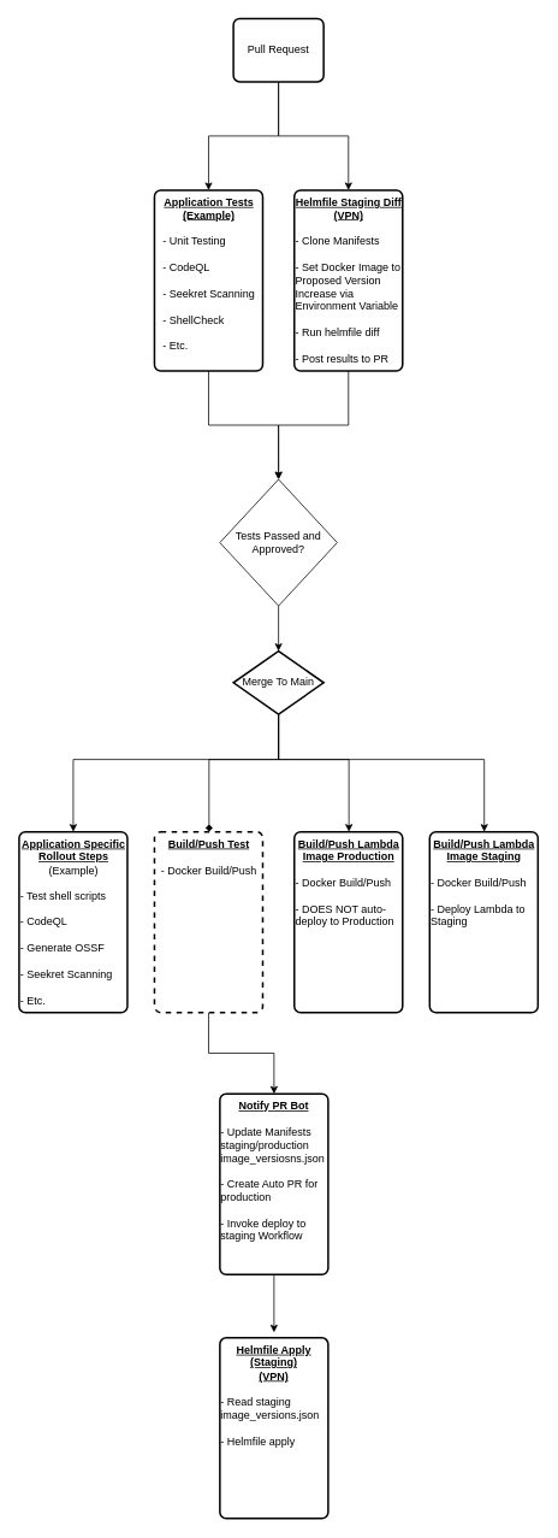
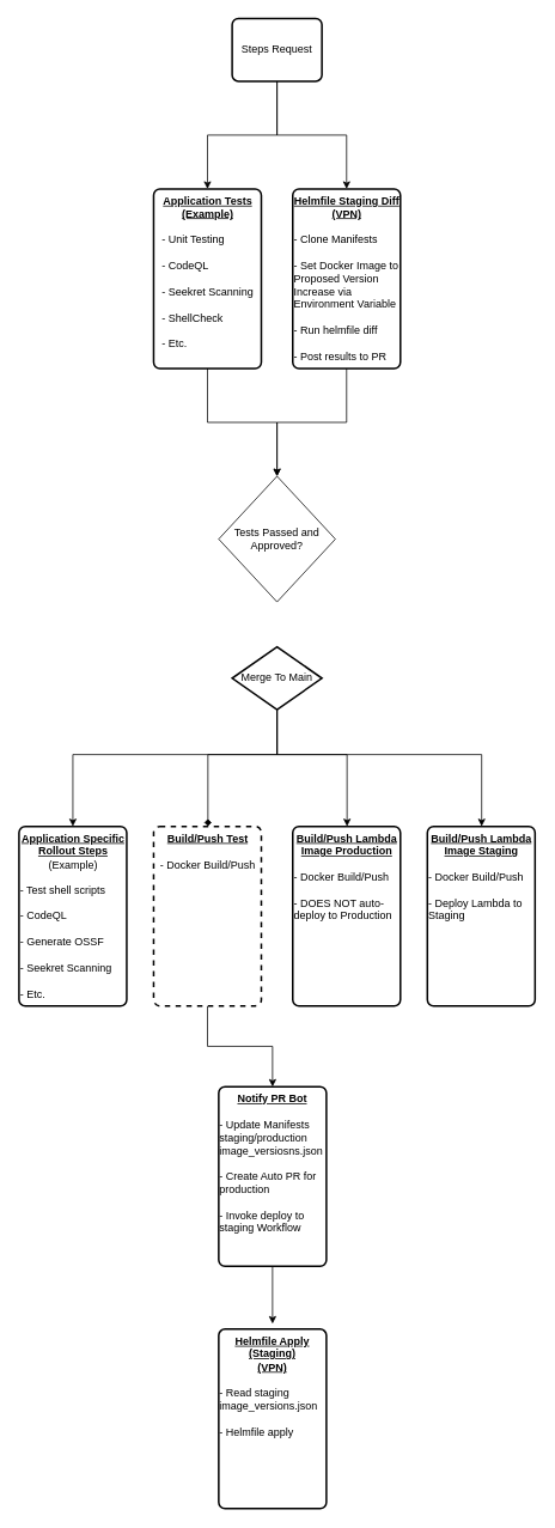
  <mxCell id="0" />
  <mxCell id="1" parent="0" />
  <mxCell id="2" style="edgeStyle=orthogonalEdgeStyle;rounded=0;orthogonalLoop=1;jettySize=auto;html=1;entryX=0.5;entryY=0;entryDx=0;entryDy=0;" edge="1" parent="1" source="4" target="6"><mxGeometry relative="1" as="geometry" /></mxCell>
  <mxCell id="3" style="edgeStyle=orthogonalEdgeStyle;rounded=0;orthogonalLoop=1;jettySize=auto;html=1;" edge="1" parent="1" source="4" target="22"><mxGeometry relative="1" as="geometry" /></mxCell>
- <mxCell id="4" value="Pull Request" style="rounded=1;whiteSpace=wrap;html=1;absoluteArcSize=1;arcSize=14;strokeWidth=2;" parent="1" vertex="1"><mxGeometry x="258" y="20" width="100" height="70" as="geometry" /></mxCell>
+ <mxCell id="4" value="Steps Request" style="rounded=1;whiteSpace=wrap;html=1;absoluteArcSize=1;arcSize=14;strokeWidth=2;" parent="1" vertex="1"><mxGeometry x="258" y="20" width="100" height="70" as="geometry" /></mxCell>
  <mxCell id="5" style="edgeStyle=orthogonalEdgeStyle;rounded=0;orthogonalLoop=1;jettySize=auto;html=1;entryX=0.5;entryY=0;entryDx=0;entryDy=0;" edge="1" parent="1" source="6" target="11"><mxGeometry relative="1" as="geometry" /></mxCell>
  <mxCell id="6" value="&lt;div&gt;&lt;b&gt;&lt;u&gt;Application Tests&lt;/u&gt;&lt;/b&gt;&lt;/div&gt;&lt;div&gt;&lt;b&gt;&lt;u&gt;(Example)&lt;/u&gt;&lt;/b&gt;&lt;/div&gt;&lt;div style=&quot;text-align: left;&quot;&gt;&lt;br&gt;&lt;/div&gt;&lt;div style=&quot;text-align: left;&quot;&gt;- Unit Testing&lt;/div&gt;&lt;div style=&quot;text-align: left;&quot;&gt;&lt;br&gt;&lt;/div&gt;&lt;div style=&quot;text-align: left;&quot;&gt;- CodeQL&lt;/div&gt;&lt;div style=&quot;text-align: left;&quot;&gt;&lt;br&gt;&lt;/div&gt;&lt;div style=&quot;text-align: left;&quot;&gt;- Seekret Scanning&lt;/div&gt;&lt;div style=&quot;text-align: left;&quot;&gt;&lt;br&gt;&lt;/div&gt;&lt;div style=&quot;text-align: left;&quot;&gt;- ShellCheck&lt;/div&gt;&lt;div style=&quot;text-align: left;&quot;&gt;&lt;br&gt;&lt;/div&gt;&lt;div style=&quot;text-align: left;&quot;&gt;- Etc.&lt;/div&gt;" style="rounded=1;whiteSpace=wrap;html=1;absoluteArcSize=1;arcSize=14;strokeWidth=2;verticalAlign=top;" parent="1" vertex="1"><mxGeometry x="170.5" y="210" width="120" height="200" as="geometry" /></mxCell>
  <mxCell id="7" value="&lt;div&gt;&lt;b&gt;&lt;u&gt;Helmfile Apply (Staging)&lt;/u&gt;&lt;/b&gt;&lt;/div&gt;&lt;div&gt;&lt;b&gt;&lt;u&gt;(VPN)&lt;/u&gt;&lt;/b&gt;&lt;/div&gt;&lt;div&gt;&lt;b&gt;&lt;u&gt;&lt;br&gt;&lt;/u&gt;&lt;/b&gt;&lt;/div&gt;&lt;div style=&quot;text-align: left;&quot;&gt;- Read staging image_versions.json&lt;/div&gt;&lt;div style=&quot;text-align: left;&quot;&gt;&lt;br&gt;&lt;/div&gt;&lt;div style=&quot;text-align: left;&quot;&gt;- Helmfile apply&lt;/div&gt;" style="rounded=1;whiteSpace=wrap;html=1;absoluteArcSize=1;arcSize=14;strokeWidth=2;verticalAlign=top;" parent="1" vertex="1"><mxGeometry x="243" y="1480" width="120" height="200" as="geometry" /></mxCell>
  <mxCell id="8" value="&lt;div&gt;&lt;b&gt;&lt;u&gt;Build/Push Lambd&lt;/u&gt;&lt;/b&gt;&lt;span style=&quot;color: rgba(0, 0, 0, 0); font-family: monospace; font-size: 0px; text-align: start; text-wrap: nowrap; background-color: initial;&quot;&gt;%3CmxGraphModel%3E%3Croot%3E%3CmxCell%20id%3D%220%22%2F%3E%3CmxCell%20id%3D%221%22%20parent%3D%220%22%2F%3E%3CmxCell%20id%3D%222%22%20value%3D%22%26lt%3Bdiv%26gt%3B%26lt%3Bb%26gt%3B%26lt%3Bu%26gt%3BBuild%2FPush%20Test%26lt%3B%2Fu%26gt%3B%26lt%3B%2Fb%26gt%3B%26lt%3B%2Fdiv%26gt%3B%26lt%3Bdiv%20style%3D%26quot%3Btext-align%3A%20left%3B%26quot%3B%26gt%3B%26lt%3Bbr%26gt%3B%26lt%3B%2Fdiv%26gt%3B%26lt%3Bdiv%20style%3D%26quot%3Btext-align%3A%20left%3B%26quot%3B%26gt%3B-%20Docker%20Build%2FPush%26lt%3B%2Fdiv%26gt%3B%26lt%3Bdiv%20style%3D%26quot%3Btext-align%3A%20left%3B%26quot%3B%26gt%3B%26lt%3Bbr%26gt%3B%26lt%3B%2Fdiv%26gt%3B%22%20style%3D%22rounded%3D1%3BwhiteSpace%3Dwrap%3Bhtml%3D1%3BabsoluteArcSize%3D1%3BarcSize%3D14%3BstrokeWidth%3D2%3BverticalAlign%3Dtop%3B%22%20vertex%3D%221%22%20parent%3D%221%22%3E%3CmxGeometry%20x%3D%22580%22%20y%3D%22180%22%20width%3D%22120%22%20height%3D%22200%22%20as%3D%22geometry%22%2F%3E%3C%2FmxCell%3E%3C%2Froot%3E%3C%2FmxGraphModel%3E&lt;/span&gt;&lt;b style=&quot;background-color: initial;&quot;&gt;&lt;u&gt;a Image Production&lt;/u&gt;&lt;/b&gt;&lt;/div&gt;&lt;div&gt;&lt;br&gt;&lt;/div&gt;&lt;div style=&quot;text-align: left;&quot;&gt;- Docker Build/Push&lt;/div&gt;&lt;div style=&quot;text-align: left;&quot;&gt;&lt;br&gt;&lt;/div&gt;&lt;div style=&quot;text-align: left;&quot;&gt;- DOES NOT auto-deploy to Production&lt;/div&gt;" style="rounded=1;whiteSpace=wrap;html=1;absoluteArcSize=1;arcSize=14;strokeWidth=2;verticalAlign=top;" parent="1" vertex="1"><mxGeometry x="325.5" y="920" width="120" height="200" as="geometry" /></mxCell>
  <mxCell id="9" value="&lt;div&gt;&lt;b&gt;&lt;u&gt;Notify PR Bot&lt;/u&gt;&lt;/b&gt;&lt;/div&gt;&lt;div&gt;&lt;b&gt;&lt;u&gt;&lt;br&gt;&lt;/u&gt;&lt;/b&gt;&lt;/div&gt;&lt;div style=&quot;text-align: left;&quot;&gt;- Update Manifests staging/production image_versiosns.json&lt;/div&gt;&lt;div style=&quot;text-align: left;&quot;&gt;&lt;br&gt;&lt;/div&gt;&lt;div style=&quot;text-align: left;&quot;&gt;- Create Auto PR for production&lt;/div&gt;&lt;div style=&quot;text-align: left;&quot;&gt;&lt;br&gt;&lt;/div&gt;&lt;div style=&quot;text-align: left;&quot;&gt;- Invoke deploy to staging Workflow&lt;/div&gt;" style="rounded=1;whiteSpace=wrap;html=1;absoluteArcSize=1;arcSize=14;strokeWidth=2;verticalAlign=top;" parent="1" vertex="1"><mxGeometry x="243" y="1210" width="120" height="200" as="geometry" /></mxCell>
- <mxCell id="10" style="edgeStyle=orthogonalEdgeStyle;rounded=0;orthogonalLoop=1;jettySize=auto;html=1;entryX=0.5;entryY=0;entryDx=0;entryDy=0;" parent="1" source="11" target="16" edge="1"><mxGeometry relative="1" as="geometry" /></mxCell>
  <mxCell id="11" value="Tests Passed and Approved?" style="shape=rhombus;html=1;dashed=0;whiteSpace=wrap;perimeter=rhombusPerimeter;" parent="1" vertex="1"><mxGeometry x="243" y="530" width="130" height="140" as="geometry" /></mxCell>
  <mxCell id="12" style="edgeStyle=orthogonalEdgeStyle;rounded=0;orthogonalLoop=1;jettySize=auto;html=1;entryX=0.5;entryY=0;entryDx=0;entryDy=0;" edge="1" parent="1" source="16" target="20"><mxGeometry relative="1" as="geometry"><Array as="points"><mxPoint x="308" y="840" /><mxPoint x="81" y="840" /></Array></mxGeometry></mxCell>
  <mxCell id="13" style="edgeStyle=orthogonalEdgeStyle;rounded=0;orthogonalLoop=1;jettySize=auto;html=1;endArrow=diamond;" edge="1" parent="1" source="16" target="18"><mxGeometry relative="1" as="geometry"><Array as="points"><mxPoint x="308" y="840" /><mxPoint x="231" y="840" /></Array></mxGeometry></mxCell>
  <mxCell id="14" style="edgeStyle=orthogonalEdgeStyle;rounded=0;orthogonalLoop=1;jettySize=auto;html=1;" edge="1" parent="1" source="16" target="8"><mxGeometry relative="1" as="geometry"><Array as="points"><mxPoint x="308" y="840" /><mxPoint x="386" y="840" /></Array></mxGeometry></mxCell>
  <mxCell id="15" style="edgeStyle=orthogonalEdgeStyle;rounded=0;orthogonalLoop=1;jettySize=auto;html=1;" edge="1" parent="1" source="16" target="19"><mxGeometry relative="1" as="geometry"><Array as="points"><mxPoint x="308" y="840" /><mxPoint x="536" y="840" /></Array></mxGeometry></mxCell>
  <mxCell id="16" value="Merge To Main" style="rhombus;whiteSpace=wrap;html=1;absoluteArcSize=1;arcSize=14;strokeWidth=2;" parent="1" vertex="1"><mxGeometry x="258" y="720" width="100" height="70" as="geometry" /></mxCell>
  <mxCell id="17" style="edgeStyle=orthogonalEdgeStyle;rounded=0;orthogonalLoop=1;jettySize=auto;html=1;entryX=0.5;entryY=0;entryDx=0;entryDy=0;" edge="1" parent="1" source="18" target="9"><mxGeometry relative="1" as="geometry" /></mxCell>
  <mxCell id="18" value="&lt;div&gt;&lt;b&gt;&lt;u&gt;Build/Push Test&lt;/u&gt;&lt;/b&gt;&lt;/div&gt;&lt;div style=&quot;text-align: left;&quot;&gt;&lt;br&gt;&lt;/div&gt;&lt;div style=&quot;text-align: left;&quot;&gt;- Docker Build/Push&lt;/div&gt;&lt;div style=&quot;text-align: left;&quot;&gt;&lt;br&gt;&lt;/div&gt;" style="rounded=1;whiteSpace=wrap;html=1;absoluteArcSize=1;arcSize=14;strokeWidth=2;verticalAlign=top;dashed=1;" parent="1" vertex="1"><mxGeometry x="170.5" y="920" width="120" height="200" as="geometry" /></mxCell>
  <mxCell id="19" value="&lt;div&gt;&lt;b&gt;&lt;u&gt;Build/Push Lambd&lt;/u&gt;&lt;/b&gt;&lt;span style=&quot;color: rgba(0, 0, 0, 0); font-family: monospace; font-size: 0px; text-align: start; text-wrap: nowrap; background-color: initial;&quot;&gt;%3CmxGraphModel%3E%3Croot%3E%3CmxCell%20id%3D%220%22%2F%3E%3CmxCell%20id%3D%221%22%20parent%3D%220%22%2F%3E%3CmxCell%20id%3D%222%22%20value%3D%22%26lt%3Bdiv%26gt%3B%26lt%3Bb%26gt%3B%26lt%3Bu%26gt%3BBuild%2FPush%20Test%26lt%3B%2Fu%26gt%3B%26lt%3B%2Fb%26gt%3B%26lt%3B%2Fdiv%26gt%3B%26lt%3Bdiv%20style%3D%26quot%3Btext-align%3A%20left%3B%26quot%3B%26gt%3B%26lt%3Bbr%26gt%3B%26lt%3B%2Fdiv%26gt%3B%26lt%3Bdiv%20style%3D%26quot%3Btext-align%3A%20left%3B%26quot%3B%26gt%3B-%20Docker%20Build%2FPush%26lt%3B%2Fdiv%26gt%3B%26lt%3Bdiv%20style%3D%26quot%3Btext-align%3A%20left%3B%26quot%3B%26gt%3B%26lt%3Bbr%26gt%3B%26lt%3B%2Fdiv%26gt%3B%22%20style%3D%22rounded%3D1%3BwhiteSpace%3Dwrap%3Bhtml%3D1%3BabsoluteArcSize%3D1%3BarcSize%3D14%3BstrokeWidth%3D2%3BverticalAlign%3Dtop%3B%22%20vertex%3D%221%22%20parent%3D%221%22%3E%3CmxGeometry%20x%3D%22580%22%20y%3D%22180%22%20width%3D%22120%22%20height%3D%22200%22%20as%3D%22geometry%22%2F%3E%3C%2FmxCell%3E%3C%2Froot%3E%3C%2FmxGraphModel%3E&lt;/span&gt;&lt;b style=&quot;background-color: initial;&quot;&gt;&lt;u&gt;a Image Staging&lt;/u&gt;&lt;/b&gt;&lt;/div&gt;&lt;div&gt;&lt;br&gt;&lt;/div&gt;&lt;div style=&quot;text-align: left;&quot;&gt;- Docker Build/Push&lt;/div&gt;&lt;div style=&quot;text-align: left;&quot;&gt;&lt;br&gt;&lt;/div&gt;&lt;div style=&quot;text-align: left;&quot;&gt;- Deploy Lambda to Staging&lt;span style=&quot;color: rgba(0, 0, 0, 0); font-family: monospace; font-size: 0px; text-wrap: nowrap; background-color: initial;&quot;&gt;%3CmxGraphModel%3E%3Croot%3E%3CmxCell%20id%3D%220%22%2F%3E%3CmxCell%20id%3D%221%22%20parent%3D%220%22%2F%3E%3CmxCell%20id%3D%222%22%20value%3D%22%26lt%3Bdiv%26gt%3B%26lt%3Bb%26gt%3B%26lt%3Bu%26gt%3BBuild%2FPush%20Lambd%26lt%3B%2Fu%26gt%3B%26lt%3B%2Fb%26gt%3B%26lt%3Bspan%20style%3D%26quot%3Bcolor%3A%20rgba(0%2C%200%2C%200%2C%200)%3B%20font-family%3A%20monospace%3B%20font-size%3A%200px%3B%20text-align%3A%20start%3B%20text-wrap%3A%20nowrap%3B%20background-color%3A%20initial%3B%26quot%3B%26gt%3B%253CmxGraphModel%253E%253Croot%253E%253CmxCell%2520id%253D%25220%2522%252F%253E%253CmxCell%2520id%253D%25221%2522%2520parent%253D%25220%2522%252F%253E%253CmxCell%2520id%253D%25222%2522%2520value%253D%2522%2526lt%253Bdiv%2526gt%253B%2526lt%253Bb%2526gt%253B%2526lt%253Bu%2526gt%253BBuild%252FPush%2520Test%2526lt%253B%252Fu%2526gt%253B%2526lt%253B%252Fb%2526gt%253B%2526lt%253B%252Fdiv%2526gt%253B%2526lt%253Bdiv%2520style%253D%2526quot%253Btext-align%253A%2520left%253B%2526quot%253B%2526gt%253B%2526lt%253Bbr%2526gt%253B%2526lt%253B%252Fdiv%2526gt%253B%2526lt%253Bdiv%2520style%253D%2526quot%253Btext-align%253A%2520left%253B%2526quot%253B%2526gt%253B-%2520Docker%2520Build%252FPush%2526lt%253B%252Fdiv%2526gt%253B%2526lt%253Bdiv%2520style%253D%2526quot%253Btext-align%253A%2520left%253B%2526quot%253B%2526gt%253B%2526lt%253Bbr%2526gt%253B%2526lt%253B%252Fdiv%2526gt%253B%2522%2520style%253D%2522rounded%253D1%253BwhiteSpace%253Dwrap%253Bhtml%253D1%253BabsoluteArcSize%253D1%253BarcSize%253D14%253BstrokeWidth%253D2%253BverticalAlign%253Dtop%253B%2522%2520vertex%253D%25221%2522%2520parent%253D%25221%2522%253E%253CmxGeometry%2520x%253D%2522580%2522%2520y%253D%2522180%2522%2520width%253D%2522120%2522%2520height%253D%2522200%2522%2520as%253D%2522geometry%2522%252F%253E%253C%252FmxCell%253E%253C%252Froot%253E%253C%252FmxGraphModel%253E%26lt%3B%2Fspan%26gt%3B%26lt%3Bb%20style%3D%26quot%3Bbackground-color%3A%20initial%3B%26quot%3B%26gt%3B%26lt%3Bu%26gt%3Ba%20Image%20Production%26lt%3B%2Fu%26gt%3B%26lt%3B%2Fb%26gt%3B%26lt%3B%2Fdiv%26gt%3B%26lt%3Bdiv%26gt%3B%26lt%3Bbr%26gt%3B%26lt%3B%2Fdiv%26gt%3B%26lt%3Bdiv%20style%3D%26quot%3Btext-align%3A%20left%3B%26quot%3B%26gt%3B-%20Docker%20Build%2FPush%26lt%3B%2Fdiv%26gt%3B%26lt%3Bdiv%20style%3D%26quot%3Btext-align%3A%20left%3B%26quot%3B%26gt%3B%26lt%3Bbr%26gt%3B%26lt%3B%2Fdiv%26gt%3B%26lt%3Bdiv%20style%3D%26quot%3Btext-align%3A%20left%3B%26quot%3B%26gt%3B-%20DOES%20NOT%20auto-deploy%20to%20Production%26lt%3B%2Fdiv%26gt%3B%22%20style%3D%22rounded%3D1%3BwhiteSpace%3Dwrap%3Bhtml%3D1%3BabsoluteArcSize%3D1%3BarcSize%3D14%3BstrokeWidth%3D2%3BverticalAlign%3Dtop%3B%22%20vertex%3D%221%22%20parent%3D%221%22%3E%3CmxGeometry%20x%3D%22505%22%20y%3D%22860%22%20width%3D%22120%22%20height%3D%22200%22%20as%3D%22geometry%22%2F%3E%3C%2FmxCell%3E%3C%2Froot%3E%3C%2FmxGraphModel%3E&lt;/span&gt;&lt;/div&gt;" style="rounded=1;whiteSpace=wrap;html=1;absoluteArcSize=1;arcSize=14;strokeWidth=2;verticalAlign=top;" parent="1" vertex="1"><mxGeometry x="475.5" y="920" width="120" height="200" as="geometry" /></mxCell>
  <mxCell id="20" value="&lt;div&gt;&lt;span style=&quot;text-align: left; background-color: initial;&quot;&gt;&lt;b&gt;&lt;u&gt;Application Specific Rollout Steps&lt;br&gt;&lt;/u&gt;&lt;/b&gt;&lt;/span&gt;(Example)&lt;/div&gt;&lt;div style=&quot;text-align: left;&quot;&gt;&lt;br&gt;&lt;/div&gt;&lt;div style=&quot;text-align: left;&quot;&gt;- Test shell scripts&lt;/div&gt;&lt;div style=&quot;text-align: left;&quot;&gt;&lt;br&gt;&lt;/div&gt;&lt;div style=&quot;text-align: left;&quot;&gt;- CodeQL&lt;/div&gt;&lt;div style=&quot;text-align: left;&quot;&gt;&lt;br&gt;&lt;/div&gt;&lt;div style=&quot;text-align: left;&quot;&gt;- Generate OSSF&lt;/div&gt;&lt;div style=&quot;text-align: left;&quot;&gt;&lt;br&gt;&lt;/div&gt;&lt;div style=&quot;text-align: left;&quot;&gt;- Seekret Scanning&lt;/div&gt;&lt;div style=&quot;text-align: left;&quot;&gt;&lt;br&gt;&lt;/div&gt;&lt;div style=&quot;text-align: left;&quot;&gt;- Etc.&lt;/div&gt;" style="rounded=1;whiteSpace=wrap;html=1;absoluteArcSize=1;arcSize=14;strokeWidth=2;verticalAlign=top;" parent="1" vertex="1"><mxGeometry x="20.5" y="920" width="120" height="200" as="geometry" /></mxCell>
  <mxCell id="21" style="edgeStyle=orthogonalEdgeStyle;rounded=0;orthogonalLoop=1;jettySize=auto;html=1;entryX=0.5;entryY=0;entryDx=0;entryDy=0;" edge="1" parent="1" source="22" target="11"><mxGeometry relative="1" as="geometry" /></mxCell>
  <mxCell id="22" value="&lt;div&gt;&lt;b&gt;&lt;u&gt;Helmfile Staging Diff&lt;/u&gt;&lt;/b&gt;&lt;/div&gt;&lt;div&gt;&lt;b&gt;&lt;u&gt;(VPN)&lt;/u&gt;&lt;/b&gt;&lt;/div&gt;&lt;div style=&quot;text-align: left;&quot;&gt;&lt;br&gt;&lt;/div&gt;&lt;div style=&quot;text-align: left;&quot;&gt;- Clone Manifests&lt;/div&gt;&lt;div style=&quot;text-align: left;&quot;&gt;&lt;br&gt;&lt;/div&gt;&lt;div style=&quot;text-align: left;&quot;&gt;- Set Docker Image to Proposed Version Increase via Environment Variable&lt;/div&gt;&lt;div style=&quot;text-align: left;&quot;&gt;&lt;br&gt;&lt;/div&gt;&lt;div style=&quot;text-align: left;&quot;&gt;- Run helmfile diff&lt;/div&gt;&lt;div style=&quot;text-align: left;&quot;&gt;&lt;br&gt;&lt;/div&gt;&lt;div style=&quot;text-align: left;&quot;&gt;- Post results to PR&lt;/div&gt;&lt;div style=&quot;text-align: left;&quot;&gt;&amp;nbsp;&lt;/div&gt;" style="rounded=1;whiteSpace=wrap;html=1;absoluteArcSize=1;arcSize=14;strokeWidth=2;verticalAlign=top;" vertex="1" parent="1"><mxGeometry x="325.5" y="210" width="120" height="200" as="geometry" /></mxCell>
  <mxCell id="23" style="edgeStyle=orthogonalEdgeStyle;rounded=0;orthogonalLoop=1;jettySize=auto;html=1;entryX=0.5;entryY=-0.03;entryDx=0;entryDy=0;entryPerimeter=0;" edge="1" parent="1" source="9" target="7"><mxGeometry relative="1" as="geometry" /></mxCell>
